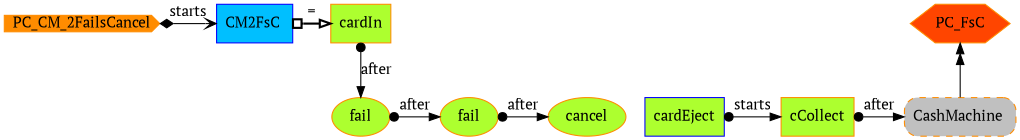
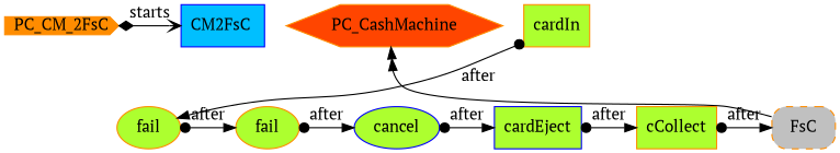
  digraph {
    fontname="PT Serif"
    node [color=darkorange fontname="PT Serif" shape=box style=filled fillcolor=greenyellow]
    edge [arrowtail=dot dir=both fontname="PT Serif"]
-   n1 [height=.2 label=PC_CM_2FailsCancel shape=cds width=.2 fillcolor=""]
-   n2 [fillcolor=orangered label=PC_FsC shape=hexagon]
+   n1 [height=.2 label=PC_CM_2FsC shape=cds width=.2 fillcolor=""]
+   n2 [fillcolor=orangered label=PC_CashMachine shape=hexagon]
    n3 [label=cardIn]
    n4 [color=blue fillcolor=deepskyblue label="CM2FsC "]
-   n5 [fillcolor=gray label="CashMachine " shape=rectangle style="rounded,filled,dashed"]
+   n5 [fillcolor=gray label=FsC shape=rectangle style="rounded,filled,dashed"]
    n6 [label=cCollect]
    n7 [color=blue label=cardEject]
-   n8 [label=cancel shape=ellipse]
+   n8 [color=blue label=cancel shape=ellipse]
    n9 [label=fail shape=ellipse]
    n10 [label=fail shape=ellipse]
    subgraph sub_1 {
      rank=min
      n1
      n2
      n3
      n4
    }
    subgraph sub_2 {
      rank=same
      n5
      n6
      n7
      n8
      n9
      n10
    }
    subgraph sub_3 {
      rank=same
      n5
      n6
      n7
      n8
      n9
      n10
    }
    subgraph sub_4 {
      rank=same
      n5
      n6
      n7
      n8
      n9
    }
    subgraph sub_5 {
      rank=same
      n5
      n6
      n7
      n8
    }
    subgraph sub_6 {
      rank=same
      n5
      n6
      n7
    }
    subgraph sub_7 {
      rank=same
      n5
      n6
    }
    n1 -> n4 [arrowhead=open arrowtail=diamond label=starts]
    n3 -> n10 [label=after]
-   n4 -> n3 [arrowhead=onormal arrowtail=obox label="=" penwidth=2]
    n5 -> n2 [arrowhead=normalnormal label=" " arrowtail="" dir=""]
    n6 -> n5 [label=after]
-   n7 -> n6 [label=starts]
+   n7 -> n6 [label=after]
+   n8 -> n7 [label=after]
    n9 -> n8 [label=after]
    n10 -> n9 [label=after]
  }
